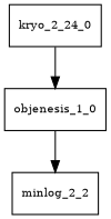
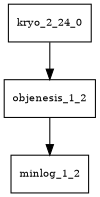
  digraph {
    node [fontsize=10.0 shape=box]
    kryo_2_24_0
-   objenesis_1_2 [label=objenesis_1_0]
-   minlog_1_2 [label=minlog_2_2]
+   objenesis_1_2
+   minlog_1_2
    kryo_2_24_0 -> objenesis_1_2
    objenesis_1_2 -> minlog_1_2
  }
